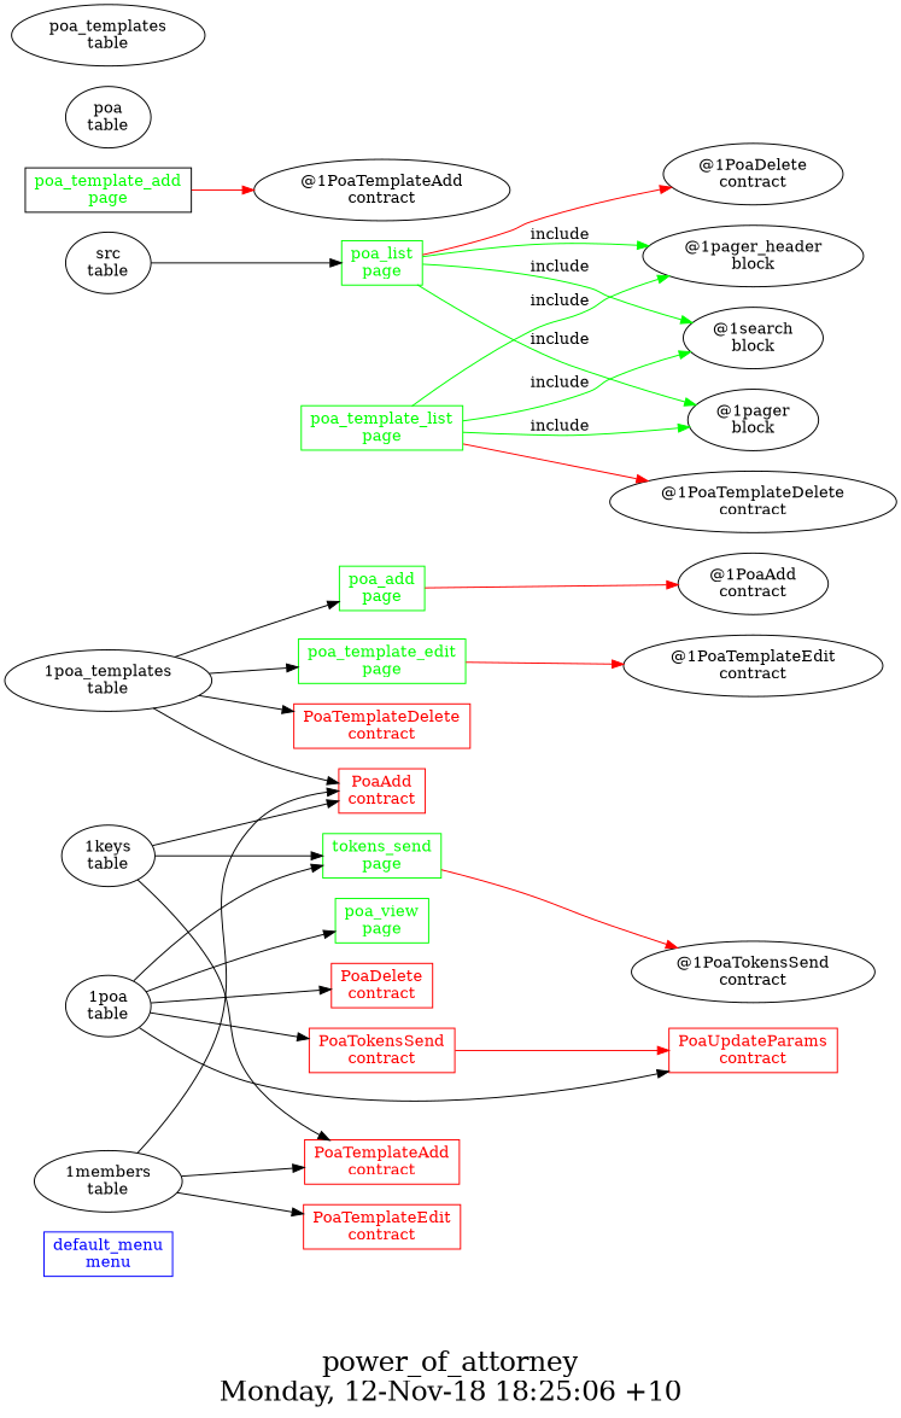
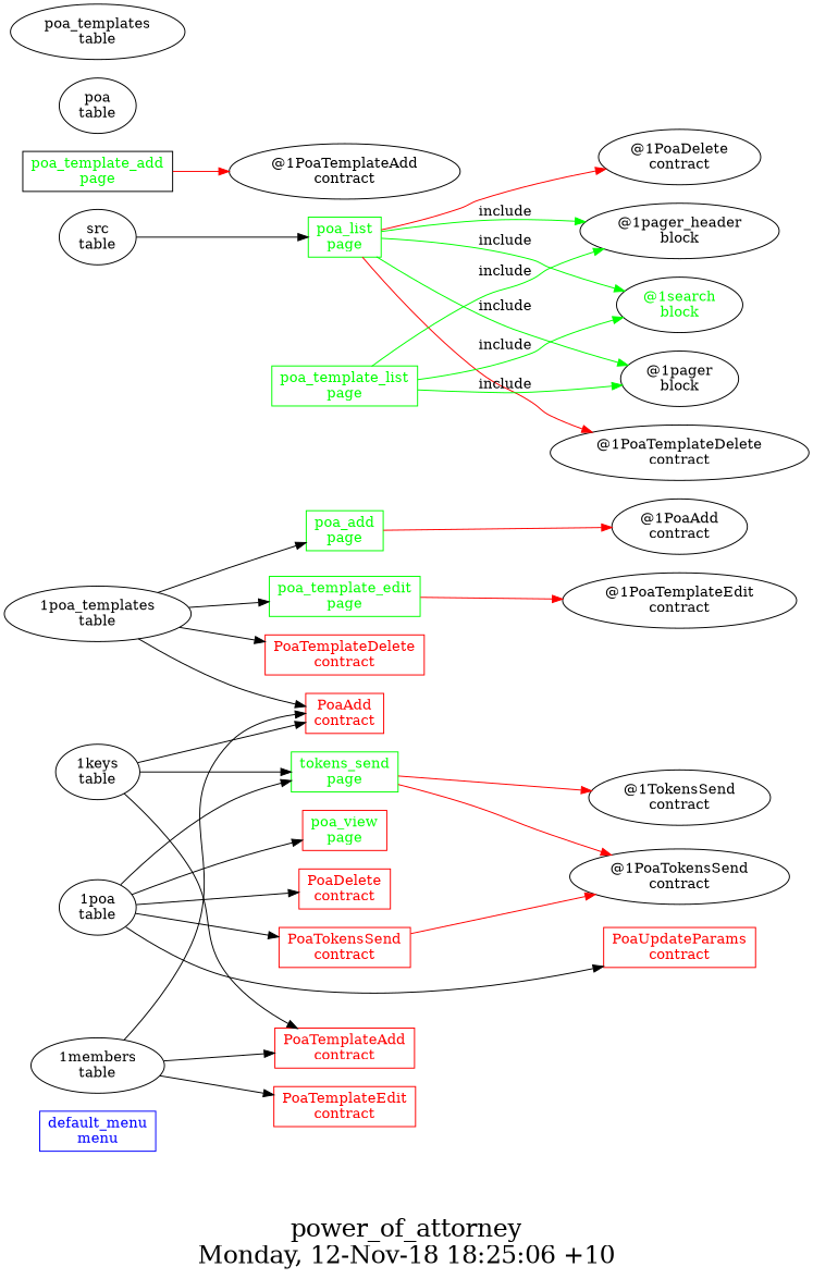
  digraph {
    fontsize=24
    label="power_of_attorney\nMonday, 12-Nov-18 18:25:06 +10"
    nojustify=true
    ordering=out
    rankdir=LR
    "default_menu\nmenu" [color=blue fontcolor=blue group=menus shape=record]
    "poa_add\npage" [color=green fontcolor=green group=pages shape=record]
    "@1PoaAdd\ncontract"
    "1poa_templates\ntable"
    "poa_template_edit\npage" [color=green fontcolor=green group=pages shape=record]
    "PoaAdd\ncontract" [color=red fontcolor=red group=contracts shape=record]
    "PoaTemplateDelete\ncontract" [color=red fontcolor=red group=contracts shape=record]
    "@1PoaTemplateEdit\ncontract"
    "PoaTemplateEdit\ncontract" [color=red fontcolor=red group=contracts shape=record]
    "poa_list\npage" [color=green fontcolor=green group=pages shape=record]
    "@1PoaDelete\ncontract"
    "@1pager_header\nblock"
-   "@1search\nblock"
+   "@1search\nblock" [fontcolor=green]
    "@1pager\nblock"
    "src\ntable"
    "poa_template_list\npage" [color=green fontcolor=green group=pages shape=record]
    "@1PoaTemplateDelete\ncontract"
    "poa_template_add\npage" [color=black fontcolor=green group=pages shape=record]
    "@1PoaTemplateAdd\ncontract"
-   "poa_view\npage" [color=green fontcolor=green group=pages shape=record]
+   "poa_view\npage" [color=red fontcolor=green group=pages shape=record]
    "1poa\ntable"
    "tokens_send\npage" [color=green fontcolor=green group=pages shape=record]
    "PoaDelete\ncontract" [color=red fontcolor=red group=contracts shape=record]
    "PoaTokensSend\ncontract" [color=red fontcolor=red group=contracts shape=record]
    "PoaUpdateParams\ncontract" [color=red fontcolor=red group=contracts shape=record]
    "@1PoaTokensSend\ncontract"
+   "@1TokensSend\ncontract"
    "1keys\ntable"
    "PoaTemplateAdd\ncontract" [color=red fontcolor=red group=contracts shape=record]
    "1members\ntable"
    "poa\ntable" [group=tables]
    "poa_templates\ntable" [group=tables]
    "poa_add\npage" -> "@1PoaAdd\ncontract" [color=red]
    "1poa_templates\ntable" -> "poa_add\npage"
    "1poa_templates\ntable" -> "poa_template_edit\npage"
    "1poa_templates\ntable" -> "PoaAdd\ncontract"
    "1poa_templates\ntable" -> "PoaTemplateDelete\ncontract"
    "poa_template_edit\npage" -> "@1PoaTemplateEdit\ncontract" [color=red]
    "poa_list\npage" -> "@1PoaDelete\ncontract" [color=red]
    "poa_list\npage" -> "@1pager_header\nblock" [color=green label=include]
    "poa_list\npage" -> "@1search\nblock" [color=green label=include]
    "poa_list\npage" -> "@1pager\nblock" [color=green label=include]
    "src\ntable" -> "poa_list\npage"
    "poa_template_list\npage" -> "@1pager_header\nblock" [color=green label=include]
    "poa_template_list\npage" -> "@1search\nblock" [color=green label=include]
    "poa_template_list\npage" -> "@1pager\nblock" [color=green label=include]
-   "poa_template_list\npage" -> "@1PoaTemplateDelete\ncontract" [color=red]
+   "poa_list\npage" -> "@1PoaTemplateDelete\ncontract" [color=red]
    "poa_template_add\npage" -> "@1PoaTemplateAdd\ncontract" [color=red]
    "1poa\ntable" -> "poa_view\npage"
    "1poa\ntable" -> "tokens_send\npage"
    "1poa\ntable" -> "PoaDelete\ncontract"
    "1poa\ntable" -> "PoaTokensSend\ncontract"
    "1poa\ntable" -> "PoaUpdateParams\ncontract"
    "tokens_send\npage" -> "@1PoaTokensSend\ncontract" [color=red]
-   "PoaTokensSend\ncontract" -> "PoaUpdateParams\ncontract" [color=red]
+   "tokens_send\npage" -> "@1TokensSend\ncontract" [color=red]
+   "PoaTokensSend\ncontract" -> "@1PoaTokensSend\ncontract" [color=red]
    "1keys\ntable" -> "PoaAdd\ncontract"
    "1keys\ntable" -> "tokens_send\npage"
    "1keys\ntable" -> "PoaTemplateAdd\ncontract"
    "1members\ntable" -> "PoaAdd\ncontract"
    "1members\ntable" -> "PoaTemplateEdit\ncontract"
    "1members\ntable" -> "PoaTemplateAdd\ncontract"
  }
